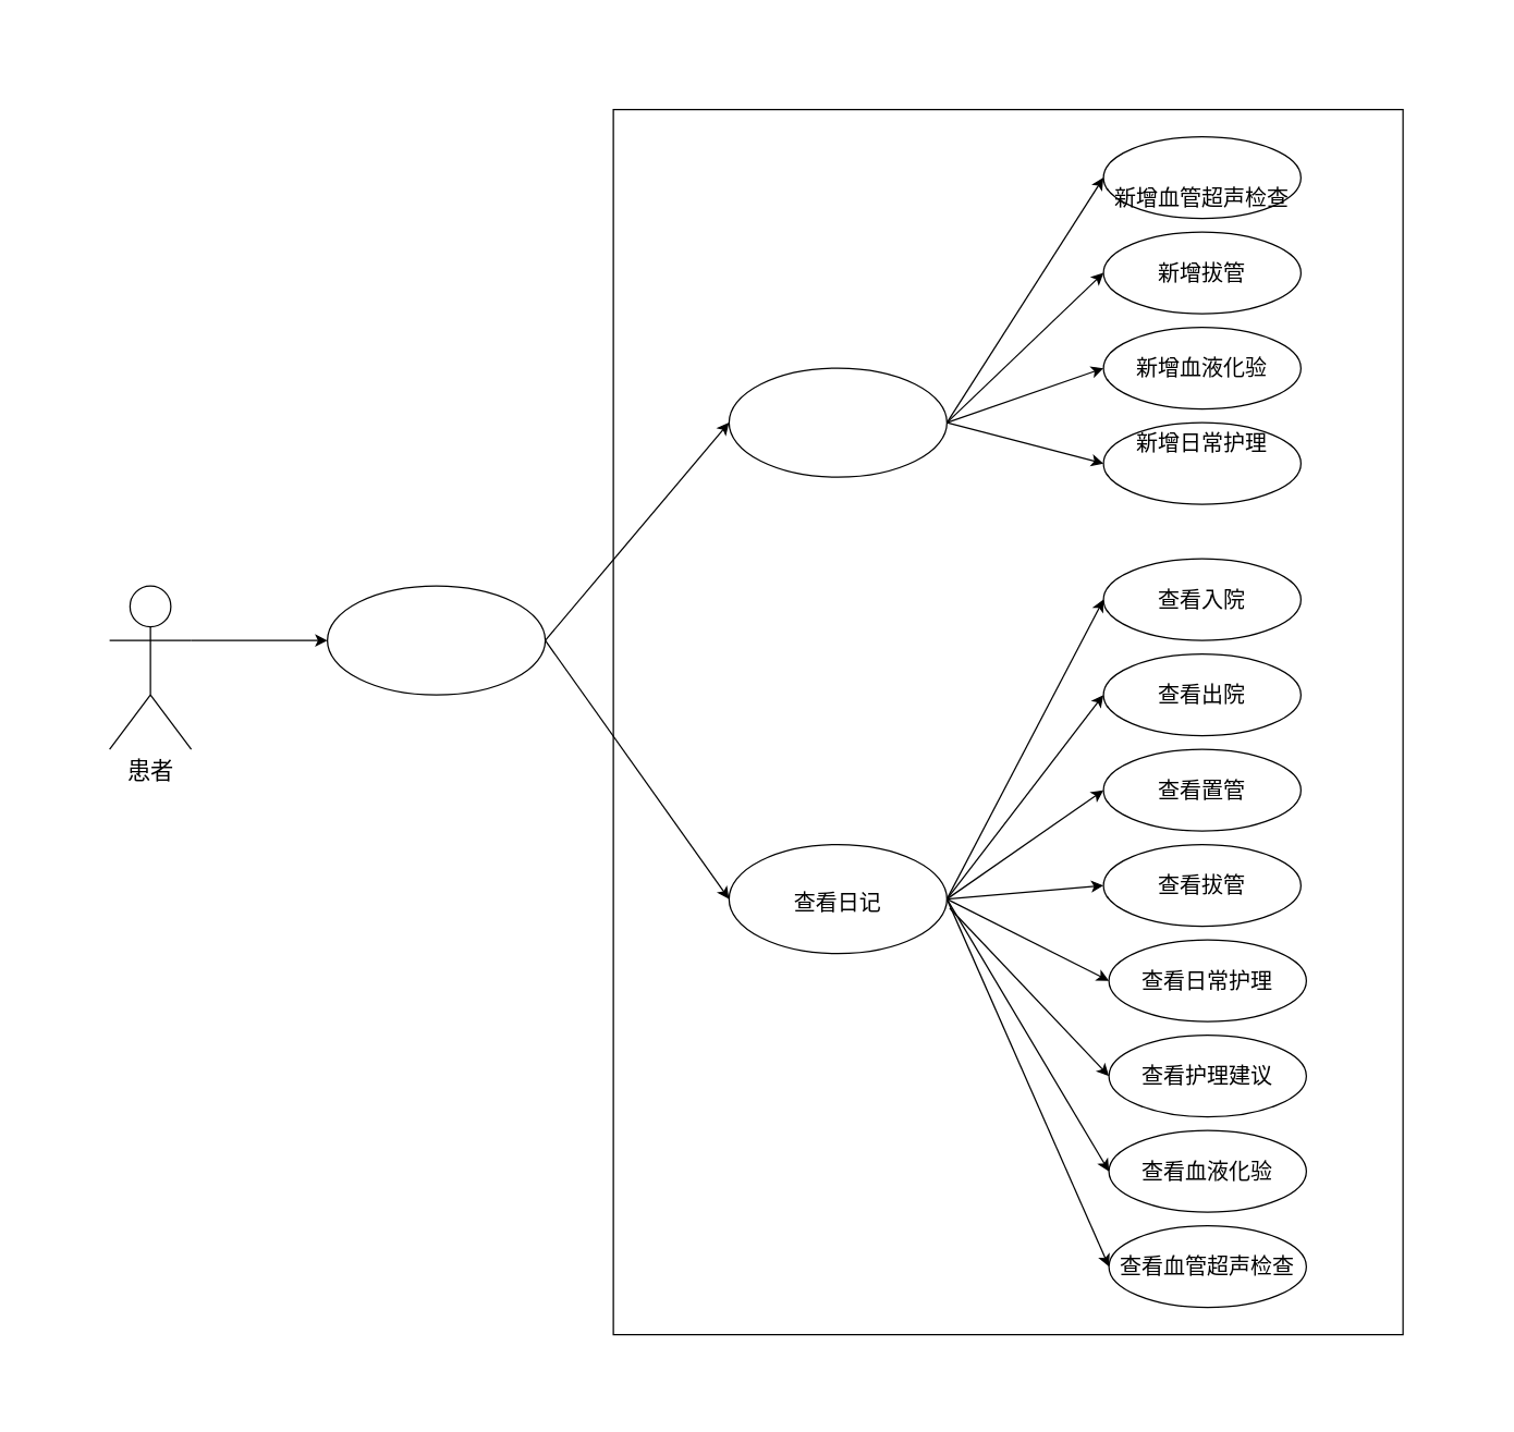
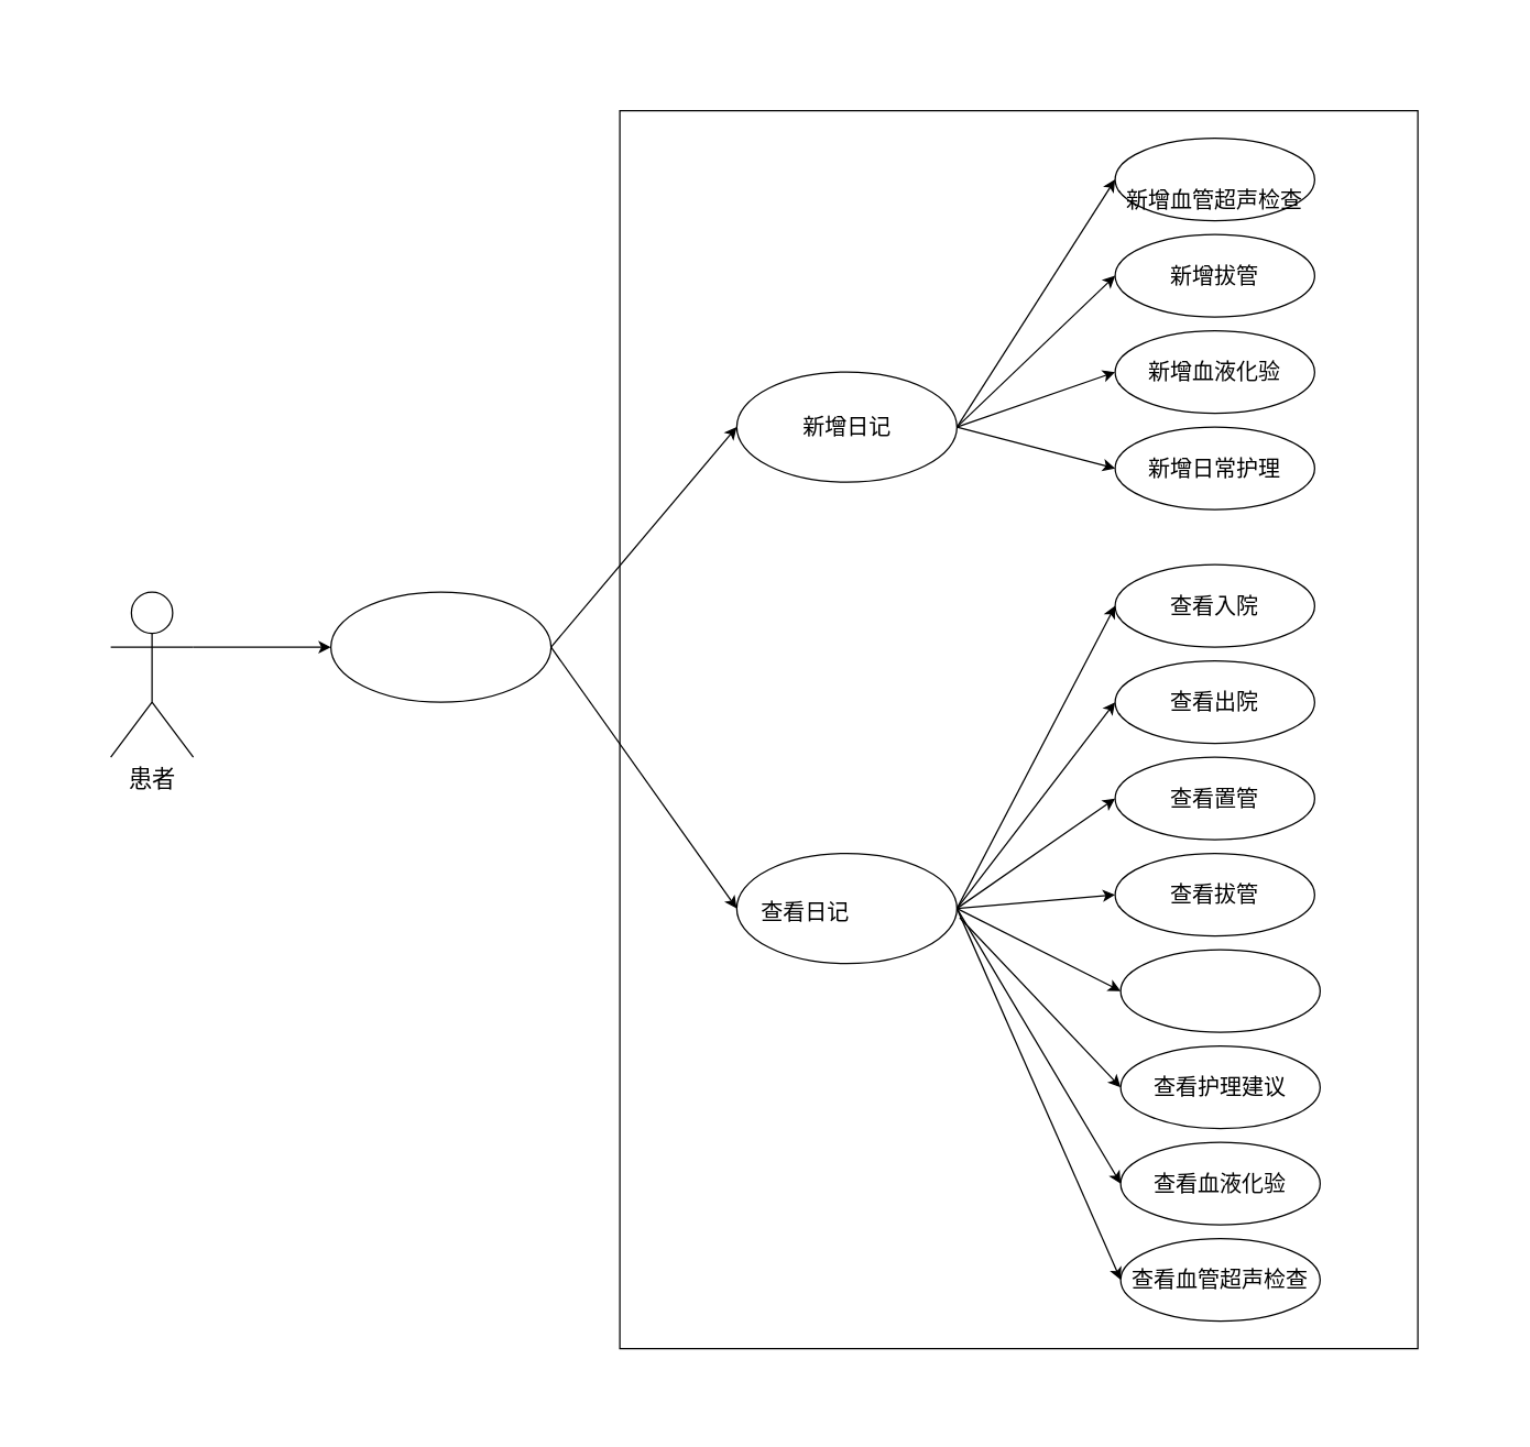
  <mxCell id="0" />
  <mxCell id="1" parent="0" />
  <mxCell id="2" value="" style="rounded=0;whiteSpace=wrap;html=1;strokeColor=none;movable=1;resizable=1;rotatable=1;deletable=1;editable=1;locked=0;connectable=1;" vertex="1" parent="1"><mxGeometry x="20" y="20" width="1070" height="1010" as="geometry" /></mxCell>
  <mxCell id="3" value="患者" style="shape=umlActor;verticalLabelPosition=bottom;verticalAlign=top;html=1;outlineConnect=0;fontSize=17;" vertex="1" parent="1"><mxGeometry x="80" y="430" width="60" height="120" as="geometry" /></mxCell>
  <mxCell id="4" value="" style="rounded=0;whiteSpace=wrap;html=1;movable=1;resizable=1;rotatable=1;deletable=1;editable=1;locked=0;connectable=1;" vertex="1" parent="1"><mxGeometry x="450" y="80" width="580" height="900" as="geometry" /></mxCell>
  <mxCell id="5" value="" style="endArrow=classic;html=1;rounded=0;exitX=1;exitY=0.333;exitDx=0;exitDy=0;exitPerimeter=0;entryX=0;entryY=0.5;entryDx=0;entryDy=0;" edge="1" parent="1" source="3" target="7"><mxGeometry width="50" height="50" relative="1" as="geometry"><mxPoint x="240" y="470" as="sourcePoint" /><mxPoint x="290" y="420" as="targetPoint" /></mxGeometry></mxCell>
  <mxCell id="6" value="" style="group" vertex="1" connectable="0" parent="1"><mxGeometry x="240" y="430" width="160" height="80" as="geometry" /></mxCell>
  <mxCell id="7" value="" style="ellipse;whiteSpace=wrap;html=1;" vertex="1" parent="6"><mxGeometry width="160" height="80" as="geometry" /></mxCell>
  <mxCell id="8" value="" style="endArrow=classic;html=1;rounded=0;exitX=1;exitY=0.5;exitDx=0;exitDy=0;entryX=0;entryY=0.5;entryDx=0;entryDy=0;" edge="1" parent="1" target="10" source="7"><mxGeometry width="50" height="50" relative="1" as="geometry"><mxPoint x="490" y="290" as="sourcePoint" /><mxPoint x="640" y="240" as="targetPoint" /></mxGeometry></mxCell>
  <mxCell id="9" value="" style="group" vertex="1" connectable="0" parent="1"><mxGeometry x="535" y="270" width="160" height="80" as="geometry" /></mxCell>
  <mxCell id="10" value="" style="ellipse;whiteSpace=wrap;html=1;" vertex="1" parent="9"><mxGeometry width="160" height="80" as="geometry" /></mxCell>
+ <mxCell id="11" value="&lt;span style=&quot;font-size: 16px;&quot;&gt;新增日记&lt;/span&gt;" style="text;html=1;align=center;verticalAlign=middle;whiteSpace=wrap;rounded=0;" vertex="1" parent="9"><mxGeometry x="27.5" y="25" width="105" height="30" as="geometry" /></mxCell>
  <mxCell id="12" value="" style="endArrow=classic;html=1;rounded=0;exitX=1;exitY=0.5;exitDx=0;exitDy=0;entryX=0;entryY=0.5;entryDx=0;entryDy=0;" edge="1" parent="1" target="14" source="7"><mxGeometry width="50" height="50" relative="1" as="geometry"><mxPoint x="400" y="610" as="sourcePoint" /><mxPoint x="310" y="580" as="targetPoint" /></mxGeometry></mxCell>
  <mxCell id="13" value="" style="group" vertex="1" connectable="0" parent="1"><mxGeometry x="535" y="620" width="160" height="80" as="geometry" /></mxCell>
  <mxCell id="14" value="" style="ellipse;whiteSpace=wrap;html=1;" vertex="1" parent="13"><mxGeometry width="160" height="80" as="geometry" /></mxCell>
- <mxCell id="15" value="&lt;span style=&quot;font-size: 16px;&quot;&gt;查看日记&lt;/span&gt;" style="text;html=1;align=center;verticalAlign=middle;whiteSpace=wrap;rounded=0;" vertex="1" parent="13"><mxGeometry x="35" y="28" width="90" height="30" as="geometry" /></mxCell>
+ <mxCell id="15" value="&lt;span style=&quot;font-size: 16px;&quot;&gt;查看日记&lt;/span&gt;" style="text;html=1;align=center;verticalAlign=middle;whiteSpace=wrap;rounded=0;" vertex="1" parent="13"><mxGeometry x="5" y="28" width="90" height="30" as="geometry" /></mxCell>
  <mxCell id="16" value="" style="endArrow=classic;html=1;rounded=0;exitX=1;exitY=0.5;exitDx=0;exitDy=0;entryX=0;entryY=0.5;entryDx=0;entryDy=0;" edge="1" parent="1" target="18" source="10"><mxGeometry width="50" height="50" relative="1" as="geometry"><mxPoint x="690" y="460" as="sourcePoint" /><mxPoint x="930" y="230" as="targetPoint" /></mxGeometry></mxCell>
  <mxCell id="17" value="" style="group" vertex="1" connectable="0" parent="1"><mxGeometry x="810" y="100" width="145" height="60" as="geometry" /></mxCell>
  <mxCell id="18" value="" style="ellipse;whiteSpace=wrap;html=1;" vertex="1" parent="17"><mxGeometry width="145" height="60" as="geometry" /></mxCell>
  <mxCell id="19" value="&lt;span style=&quot;font-size: 16px;&quot;&gt;新增血管超声检查&lt;/span&gt;" style="text;html=1;align=center;verticalAlign=middle;whiteSpace=wrap;rounded=0;" vertex="1" parent="17"><mxGeometry x="7.02" y="33.75" width="130.96" height="22.5" as="geometry" /></mxCell>
  <mxCell id="20" value="" style="endArrow=classic;html=1;rounded=0;entryX=0;entryY=0.5;entryDx=0;entryDy=0;exitX=1;exitY=0.5;exitDx=0;exitDy=0;" edge="1" parent="1" target="22" source="10"><mxGeometry width="50" height="50" relative="1" as="geometry"><mxPoint x="770" y="410" as="sourcePoint" /><mxPoint x="1005" y="330" as="targetPoint" /></mxGeometry></mxCell>
  <mxCell id="21" value="" style="group" vertex="1" connectable="0" parent="1"><mxGeometry x="810" y="170" width="145" height="60" as="geometry" /></mxCell>
  <mxCell id="22" value="" style="ellipse;whiteSpace=wrap;html=1;" vertex="1" parent="21"><mxGeometry width="145" height="60" as="geometry" /></mxCell>
  <mxCell id="23" value="&lt;span style=&quot;font-size: 16px;&quot;&gt;新增拔管&lt;/span&gt;" style="text;html=1;align=center;verticalAlign=middle;whiteSpace=wrap;rounded=0;" vertex="1" parent="21"><mxGeometry x="7.02" y="18.75" width="130.96" height="22.5" as="geometry" /></mxCell>
  <mxCell id="24" value="" style="endArrow=classic;html=1;rounded=0;exitX=1;exitY=0.5;exitDx=0;exitDy=0;entryX=0;entryY=0.5;entryDx=0;entryDy=0;" edge="1" parent="1" target="26" source="10"><mxGeometry width="50" height="50" relative="1" as="geometry"><mxPoint x="680" y="430" as="sourcePoint" /><mxPoint x="935" y="370" as="targetPoint" /></mxGeometry></mxCell>
  <mxCell id="25" value="" style="group" vertex="1" connectable="0" parent="1"><mxGeometry x="810" y="240" width="145" height="60" as="geometry" /></mxCell>
  <mxCell id="26" value="" style="ellipse;whiteSpace=wrap;html=1;" vertex="1" parent="25"><mxGeometry width="145" height="60" as="geometry" /></mxCell>
  <mxCell id="27" value="&lt;span style=&quot;font-size: 16px;&quot;&gt;新增血液化验&lt;/span&gt;" style="text;html=1;align=center;verticalAlign=middle;whiteSpace=wrap;rounded=0;" vertex="1" parent="25"><mxGeometry x="7.02" y="18.75" width="130.96" height="22.5" as="geometry" /></mxCell>
  <mxCell id="28" value="" style="endArrow=classic;html=1;rounded=0;exitX=1;exitY=0.5;exitDx=0;exitDy=0;entryX=0;entryY=0.5;entryDx=0;entryDy=0;" edge="1" parent="1" target="30" source="10"><mxGeometry width="50" height="50" relative="1" as="geometry"><mxPoint x="705" y="370" as="sourcePoint" /><mxPoint x="945" y="430" as="targetPoint" /></mxGeometry></mxCell>
  <mxCell id="29" value="" style="group" vertex="1" connectable="0" parent="1"><mxGeometry x="810" y="310" width="145" height="60" as="geometry" /></mxCell>
  <mxCell id="30" value="" style="ellipse;whiteSpace=wrap;html=1;" vertex="1" parent="29"><mxGeometry width="145" height="60" as="geometry" /></mxCell>
- <mxCell id="31" value="&lt;span style=&quot;font-size: 16px;&quot;&gt;新增日常护理&lt;/span&gt;" style="text;html=1;align=center;verticalAlign=middle;whiteSpace=wrap;rounded=0;" vertex="1" parent="29"><mxGeometry x="7.02" y="3.75" width="130.96" height="22.5" as="geometry" /></mxCell>
+ <mxCell id="31" value="&lt;span style=&quot;font-size: 16px;&quot;&gt;新增日常护理&lt;/span&gt;" style="text;html=1;align=center;verticalAlign=middle;whiteSpace=wrap;rounded=0;" vertex="1" parent="29"><mxGeometry x="7.02" y="18.75" width="130.96" height="22.5" as="geometry" /></mxCell>
  <mxCell id="32" value="" style="endArrow=classic;html=1;rounded=0;exitX=1;exitY=0.5;exitDx=0;exitDy=0;entryX=0;entryY=0.5;entryDx=0;entryDy=0;" edge="1" parent="1" target="34" source="14"><mxGeometry width="50" height="50" relative="1" as="geometry"><mxPoint x="720" y="680" as="sourcePoint" /><mxPoint x="955" y="600" as="targetPoint" /></mxGeometry></mxCell>
  <mxCell id="33" value="" style="group" vertex="1" connectable="0" parent="1"><mxGeometry x="810" y="410" width="145" height="60" as="geometry" /></mxCell>
  <mxCell id="34" value="" style="ellipse;whiteSpace=wrap;html=1;" vertex="1" parent="33"><mxGeometry width="145" height="60" as="geometry" /></mxCell>
  <mxCell id="35" value="&lt;span style=&quot;font-size: 16px;&quot;&gt;查看入院&lt;/span&gt;" style="text;html=1;align=center;verticalAlign=middle;whiteSpace=wrap;rounded=0;" vertex="1" parent="33"><mxGeometry x="7.02" y="18.75" width="130.96" height="22.5" as="geometry" /></mxCell>
  <mxCell id="36" value="" style="endArrow=classic;html=1;rounded=0;entryX=0;entryY=0.5;entryDx=0;entryDy=0;exitX=1;exitY=0.5;exitDx=0;exitDy=0;" edge="1" parent="1" target="38" source="14"><mxGeometry width="50" height="50" relative="1" as="geometry"><mxPoint x="720" y="680" as="sourcePoint" /><mxPoint x="1030" y="700" as="targetPoint" /></mxGeometry></mxCell>
  <mxCell id="37" value="" style="group" vertex="1" connectable="0" parent="1"><mxGeometry x="810" y="480" width="145" height="60" as="geometry" /></mxCell>
  <mxCell id="38" value="" style="ellipse;whiteSpace=wrap;html=1;" vertex="1" parent="37"><mxGeometry width="145" height="60" as="geometry" /></mxCell>
  <mxCell id="39" value="&lt;span style=&quot;font-size: 16px;&quot;&gt;查看出院&lt;/span&gt;" style="text;html=1;align=center;verticalAlign=middle;whiteSpace=wrap;rounded=0;" vertex="1" parent="37"><mxGeometry x="7.02" y="18.75" width="130.96" height="22.5" as="geometry" /></mxCell>
  <mxCell id="40" value="" style="endArrow=classic;html=1;rounded=0;entryX=0;entryY=0.5;entryDx=0;entryDy=0;exitX=1;exitY=0.5;exitDx=0;exitDy=0;" edge="1" parent="1" target="42" source="14"><mxGeometry width="50" height="50" relative="1" as="geometry"><mxPoint x="700" y="520" as="sourcePoint" /><mxPoint x="960" y="740" as="targetPoint" /></mxGeometry></mxCell>
  <mxCell id="41" value="" style="group" vertex="1" connectable="0" parent="1"><mxGeometry x="810" y="550" width="145" height="60" as="geometry" /></mxCell>
  <mxCell id="42" value="" style="ellipse;whiteSpace=wrap;html=1;" vertex="1" parent="41"><mxGeometry width="145" height="60" as="geometry" /></mxCell>
  <mxCell id="43" value="&lt;span style=&quot;font-size: 16px;&quot;&gt;查看置管&lt;/span&gt;" style="text;html=1;align=center;verticalAlign=middle;whiteSpace=wrap;rounded=0;" vertex="1" parent="41"><mxGeometry x="7.02" y="18.75" width="130.96" height="22.5" as="geometry" /></mxCell>
  <mxCell id="44" value="" style="endArrow=classic;html=1;rounded=0;exitX=1;exitY=0.5;exitDx=0;exitDy=0;entryX=0;entryY=0.5;entryDx=0;entryDy=0;" edge="1" parent="1" target="46" source="14"><mxGeometry width="50" height="50" relative="1" as="geometry"><mxPoint x="720" y="680" as="sourcePoint" /><mxPoint x="970" y="800" as="targetPoint" /></mxGeometry></mxCell>
  <mxCell id="45" value="" style="group" vertex="1" connectable="0" parent="1"><mxGeometry x="810" y="620" width="145" height="60" as="geometry" /></mxCell>
  <mxCell id="46" value="" style="ellipse;whiteSpace=wrap;html=1;" vertex="1" parent="45"><mxGeometry width="145" height="60" as="geometry" /></mxCell>
  <mxCell id="47" value="&lt;span style=&quot;font-size: 16px;&quot;&gt;查看拔管&lt;/span&gt;" style="text;html=1;align=center;verticalAlign=middle;whiteSpace=wrap;rounded=0;" vertex="1" parent="45"><mxGeometry x="7.02" y="18.75" width="130.96" height="22.5" as="geometry" /></mxCell>
  <mxCell id="48" value="" style="endArrow=classic;html=1;rounded=0;exitX=1;exitY=0.5;exitDx=0;exitDy=0;entryX=0;entryY=0.5;entryDx=0;entryDy=0;" edge="1" parent="1" target="50" source="14"><mxGeometry width="50" height="50" relative="1" as="geometry"><mxPoint x="699" y="800" as="sourcePoint" /><mxPoint x="959" y="880" as="targetPoint" /></mxGeometry></mxCell>
  <mxCell id="49" value="" style="group" vertex="1" connectable="0" parent="1"><mxGeometry x="814" y="690" width="145" height="60" as="geometry" /></mxCell>
  <mxCell id="50" value="" style="ellipse;whiteSpace=wrap;html=1;" vertex="1" parent="49"><mxGeometry width="145" height="60" as="geometry" /></mxCell>
- <mxCell id="51" value="&lt;span style=&quot;font-size: 16px;&quot;&gt;查看日常护理&lt;/span&gt;" style="text;html=1;align=center;verticalAlign=middle;whiteSpace=wrap;rounded=0;" vertex="1" parent="49"><mxGeometry x="7.02" y="18.75" width="130.96" height="22.5" as="geometry" /></mxCell>
  <mxCell id="52" value="" style="endArrow=classic;html=1;rounded=0;entryX=0;entryY=0.5;entryDx=0;entryDy=0;exitX=1.013;exitY=0.584;exitDx=0;exitDy=0;exitPerimeter=0;" edge="1" parent="1" target="54" source="14"><mxGeometry width="50" height="50" relative="1" as="geometry"><mxPoint x="699" y="800" as="sourcePoint" /><mxPoint x="1034" y="980" as="targetPoint" /></mxGeometry></mxCell>
  <mxCell id="53" value="" style="group" vertex="1" connectable="0" parent="1"><mxGeometry x="814" y="760" width="145" height="60" as="geometry" /></mxCell>
  <mxCell id="54" value="" style="ellipse;whiteSpace=wrap;html=1;" vertex="1" parent="53"><mxGeometry width="145" height="60" as="geometry" /></mxCell>
  <mxCell id="55" value="&lt;span style=&quot;font-size: 16px;&quot;&gt;查看护理建议&lt;/span&gt;" style="text;html=1;align=center;verticalAlign=middle;whiteSpace=wrap;rounded=0;" vertex="1" parent="53"><mxGeometry x="7.02" y="18.75" width="130.96" height="22.5" as="geometry" /></mxCell>
  <mxCell id="56" value="" style="endArrow=classic;html=1;rounded=0;entryX=0;entryY=0.5;entryDx=0;entryDy=0;exitX=1;exitY=0.5;exitDx=0;exitDy=0;" edge="1" parent="1" target="58" source="14"><mxGeometry width="50" height="50" relative="1" as="geometry"><mxPoint x="699" y="800" as="sourcePoint" /><mxPoint x="964" y="1020" as="targetPoint" /></mxGeometry></mxCell>
  <mxCell id="57" value="" style="group" vertex="1" connectable="0" parent="1"><mxGeometry x="814" y="830" width="145" height="60" as="geometry" /></mxCell>
  <mxCell id="58" value="" style="ellipse;whiteSpace=wrap;html=1;" vertex="1" parent="57"><mxGeometry width="145" height="60" as="geometry" /></mxCell>
  <mxCell id="59" value="&lt;span style=&quot;font-size: 16px;&quot;&gt;查看血液化验&lt;/span&gt;" style="text;html=1;align=center;verticalAlign=middle;whiteSpace=wrap;rounded=0;" vertex="1" parent="57"><mxGeometry x="7.02" y="18.75" width="130.96" height="22.5" as="geometry" /></mxCell>
  <mxCell id="60" value="" style="endArrow=classic;html=1;rounded=0;exitX=1;exitY=0.5;exitDx=0;exitDy=0;entryX=0;entryY=0.5;entryDx=0;entryDy=0;" edge="1" parent="1" target="62" source="14"><mxGeometry width="50" height="50" relative="1" as="geometry"><mxPoint x="699" y="800" as="sourcePoint" /><mxPoint x="974" y="1080" as="targetPoint" /></mxGeometry></mxCell>
  <mxCell id="61" value="" style="group" vertex="1" connectable="0" parent="1"><mxGeometry x="814" y="900" width="145" height="60" as="geometry" /></mxCell>
  <mxCell id="62" value="" style="ellipse;whiteSpace=wrap;html=1;" vertex="1" parent="61"><mxGeometry width="145" height="60" as="geometry" /></mxCell>
  <mxCell id="63" value="&lt;span style=&quot;font-size: 16px;&quot;&gt;查看血管超声检查&lt;/span&gt;" style="text;html=1;align=center;verticalAlign=middle;whiteSpace=wrap;rounded=0;" vertex="1" parent="61"><mxGeometry x="7.02" y="18.75" width="130.96" height="22.5" as="geometry" /></mxCell>
